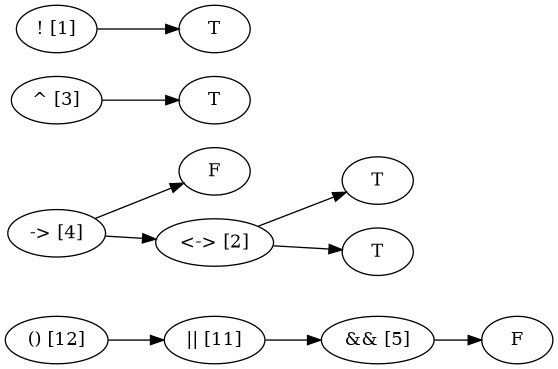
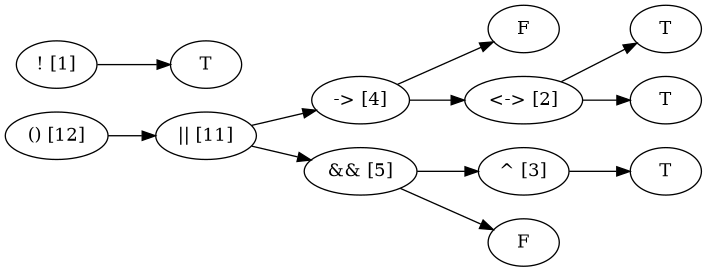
  digraph {
    rankdir=LR
    n1 [label="() [12]"]
    n2 [label="|| [11]"]
    n3 [label="-> [4]"]
    n4 [label="&& [5]"]
    n5 [label=F]
    n6 [label="<-> [2]"]
    n7 [label="^ [3]"]
    n8 [label=F]
    n9 [label=T]
    n10 [label=T]
    n11 [label=T]
    n12 [label="! [1]"]
    n13 [label=T]
    n1 -> n2
+   n2 -> n3
    n2 -> n4
    n3 -> n5
    n3 -> n6
+   n4 -> n7
    n4 -> n8
    n6 -> n9
    n6 -> n10
    n7 -> n11
    n12 -> n13
  }
